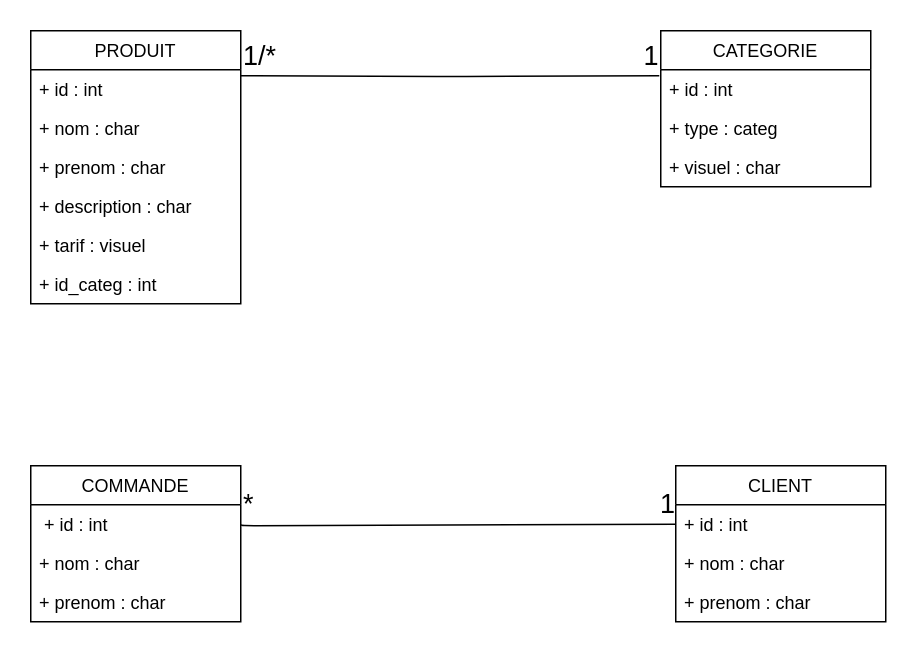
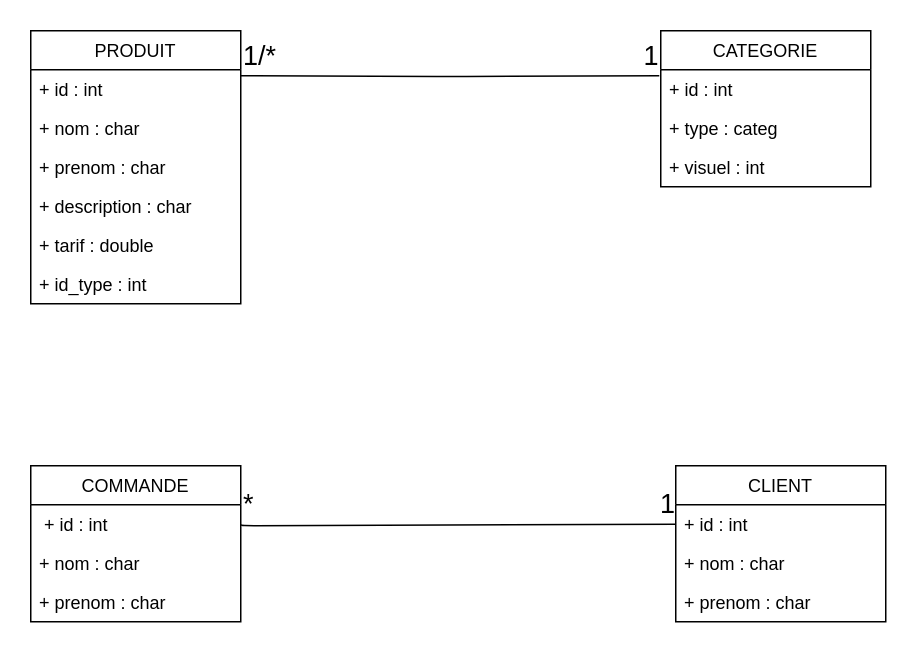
  <mxCell id="0" />
  <mxCell id="1" parent="0" />
  <mxCell id="2" value="CATEGORIE" style="swimlane;fontStyle=0;childLayout=stackLayout;horizontal=1;startSize=26;fillColor=none;horizontalStack=0;resizeParent=1;resizeParentMax=0;resizeLast=0;collapsible=1;marginBottom=0;" vertex="1" parent="1"><mxGeometry x="440" y="20" width="140" height="104" as="geometry" /></mxCell>
  <mxCell id="3" value="+ id : int" style="text;strokeColor=none;fillColor=none;align=left;verticalAlign=top;spacingLeft=4;spacingRight=4;overflow=hidden;rotatable=0;points=[[0,0.5],[1,0.5]];portConstraint=eastwest;" vertex="1" parent="2"><mxGeometry y="26" width="140" height="26" as="geometry" /></mxCell>
  <mxCell id="4" value="+ type : categ" style="text;strokeColor=none;fillColor=none;align=left;verticalAlign=top;spacingLeft=4;spacingRight=4;overflow=hidden;rotatable=0;points=[[0,0.5],[1,0.5]];portConstraint=eastwest;" vertex="1" parent="2"><mxGeometry y="52" width="140" height="26" as="geometry" /></mxCell>
- <mxCell id="5" value="+ visuel : char" style="text;strokeColor=none;fillColor=none;align=left;verticalAlign=top;spacingLeft=4;spacingRight=4;overflow=hidden;rotatable=0;points=[[0,0.5],[1,0.5]];portConstraint=eastwest;" vertex="1" parent="2"><mxGeometry y="78" width="140" height="26" as="geometry" /></mxCell>
+ <mxCell id="5" value="+ visuel : int" style="text;strokeColor=none;fillColor=none;align=left;verticalAlign=top;spacingLeft=4;spacingRight=4;overflow=hidden;rotatable=0;points=[[0,0.5],[1,0.5]];portConstraint=eastwest;" vertex="1" parent="2"><mxGeometry y="78" width="140" height="26" as="geometry" /></mxCell>
  <mxCell id="6" value="PRODUIT" style="swimlane;fontStyle=0;childLayout=stackLayout;horizontal=1;startSize=26;fillColor=none;horizontalStack=0;resizeParent=1;resizeParentMax=0;resizeLast=0;collapsible=1;marginBottom=0;" vertex="1" parent="1"><mxGeometry x="20" y="20" width="140" height="182" as="geometry" /></mxCell>
  <mxCell id="7" value="+ id : int" style="text;strokeColor=none;fillColor=none;align=left;verticalAlign=top;spacingLeft=4;spacingRight=4;overflow=hidden;rotatable=0;points=[[0,0.5],[1,0.5]];portConstraint=eastwest;" vertex="1" parent="6"><mxGeometry y="26" width="140" height="26" as="geometry" /></mxCell>
  <mxCell id="8" value="+ nom : char" style="text;strokeColor=none;fillColor=none;align=left;verticalAlign=top;spacingLeft=4;spacingRight=4;overflow=hidden;rotatable=0;points=[[0,0.5],[1,0.5]];portConstraint=eastwest;" vertex="1" parent="6"><mxGeometry y="52" width="140" height="26" as="geometry" /></mxCell>
  <mxCell id="9" value="+ prenom : char" style="text;strokeColor=none;fillColor=none;align=left;verticalAlign=top;spacingLeft=4;spacingRight=4;overflow=hidden;rotatable=0;points=[[0,0.5],[1,0.5]];portConstraint=eastwest;" vertex="1" parent="6"><mxGeometry y="78" width="140" height="26" as="geometry" /></mxCell>
  <mxCell id="10" value="+ description : char" style="text;strokeColor=none;fillColor=none;align=left;verticalAlign=top;spacingLeft=4;spacingRight=4;overflow=hidden;rotatable=0;points=[[0,0.5],[1,0.5]];portConstraint=eastwest;" vertex="1" parent="6"><mxGeometry y="104" width="140" height="26" as="geometry" /></mxCell>
- <mxCell id="11" value="+ tarif : visuel" style="text;strokeColor=none;fillColor=none;align=left;verticalAlign=top;spacingLeft=4;spacingRight=4;overflow=hidden;rotatable=0;points=[[0,0.5],[1,0.5]];portConstraint=eastwest;" vertex="1" parent="6"><mxGeometry y="130" width="140" height="26" as="geometry" /></mxCell>
- <mxCell id="12" value="+ id_categ : int" style="text;strokeColor=none;fillColor=none;align=left;verticalAlign=top;spacingLeft=4;spacingRight=4;overflow=hidden;rotatable=0;points=[[0,0.5],[1,0.5]];portConstraint=eastwest;" vertex="1" parent="6"><mxGeometry y="156" width="140" height="26" as="geometry" /></mxCell>
+ <mxCell id="11" value="+ tarif : double" style="text;strokeColor=none;fillColor=none;align=left;verticalAlign=top;spacingLeft=4;spacingRight=4;overflow=hidden;rotatable=0;points=[[0,0.5],[1,0.5]];portConstraint=eastwest;" vertex="1" parent="6"><mxGeometry y="130" width="140" height="26" as="geometry" /></mxCell>
+ <mxCell id="12" value="+ id_type : int" style="text;strokeColor=none;fillColor=none;align=left;verticalAlign=top;spacingLeft=4;spacingRight=4;overflow=hidden;rotatable=0;points=[[0,0.5],[1,0.5]];portConstraint=eastwest;" vertex="1" parent="6"><mxGeometry y="156" width="140" height="26" as="geometry" /></mxCell>
  <mxCell id="13" value="" style="endArrow=none;html=1;edgeStyle=orthogonalEdgeStyle;exitX=1;exitY=0.5;exitDx=0;exitDy=0;entryX=0;entryY=0.5;entryDx=0;entryDy=0;" edge="1" parent="1" source="20" target="24"><mxGeometry relative="1" as="geometry"><mxPoint x="160" y="250" as="sourcePoint" /><mxPoint x="420" y="330" as="targetPoint" /><Array as="points"><mxPoint x="160" y="350" /></Array></mxGeometry></mxCell>
  <mxCell id="14" value="&lt;font style=&quot;font-size: 18px&quot;&gt;*&lt;/font&gt;" style="edgeLabel;resizable=0;html=1;align=left;verticalAlign=bottom;" connectable="0" vertex="1" parent="13"><mxGeometry x="-1" relative="1" as="geometry" /></mxCell>
  <mxCell id="15" value="&lt;font style=&quot;font-size: 18px&quot;&gt;1&lt;/font&gt;" style="edgeLabel;resizable=0;html=1;align=right;verticalAlign=bottom;" connectable="0" vertex="1" parent="13"><mxGeometry x="1" relative="1" as="geometry" /></mxCell>
  <mxCell id="16" value="" style="endArrow=none;html=1;edgeStyle=orthogonalEdgeStyle;entryX=-0.007;entryY=0.154;entryDx=0;entryDy=0;entryPerimeter=0;" edge="1" parent="1" target="3"><mxGeometry relative="1" as="geometry"><mxPoint x="160" y="50" as="sourcePoint" /><mxPoint x="438.04" y="50.004" as="targetPoint" /><Array as="points" /></mxGeometry></mxCell>
  <mxCell id="17" value="&lt;font style=&quot;font-size: 18px&quot;&gt;1/*&lt;/font&gt;" style="edgeLabel;resizable=0;html=1;align=left;verticalAlign=bottom;" connectable="0" vertex="1" parent="16"><mxGeometry x="-1" relative="1" as="geometry" /></mxCell>
  <mxCell id="18" value="&lt;font style=&quot;font-size: 18px&quot;&gt;1&lt;/font&gt;" style="edgeLabel;resizable=0;html=1;align=right;verticalAlign=bottom;" connectable="0" vertex="1" parent="16"><mxGeometry x="1" relative="1" as="geometry" /></mxCell>
  <mxCell id="19" value="COMMANDE" style="swimlane;fontStyle=0;childLayout=stackLayout;horizontal=1;startSize=26;fillColor=none;horizontalStack=0;resizeParent=1;resizeParentMax=0;resizeLast=0;collapsible=1;marginBottom=0;" vertex="1" parent="1"><mxGeometry x="20" y="310" width="140" height="104" as="geometry" /></mxCell>
  <mxCell id="20" value=" + id : int" style="text;strokeColor=none;fillColor=none;align=left;verticalAlign=top;spacingLeft=4;spacingRight=4;overflow=hidden;rotatable=0;points=[[0,0.5],[1,0.5]];portConstraint=eastwest;" vertex="1" parent="19"><mxGeometry y="26" width="140" height="26" as="geometry" /></mxCell>
  <mxCell id="21" value="+ nom : char" style="text;strokeColor=none;fillColor=none;align=left;verticalAlign=top;spacingLeft=4;spacingRight=4;overflow=hidden;rotatable=0;points=[[0,0.5],[1,0.5]];portConstraint=eastwest;" vertex="1" parent="19"><mxGeometry y="52" width="140" height="26" as="geometry" /></mxCell>
  <mxCell id="22" value="+ prenom : char" style="text;strokeColor=none;fillColor=none;align=left;verticalAlign=top;spacingLeft=4;spacingRight=4;overflow=hidden;rotatable=0;points=[[0,0.5],[1,0.5]];portConstraint=eastwest;" vertex="1" parent="19"><mxGeometry y="78" width="140" height="26" as="geometry" /></mxCell>
  <mxCell id="23" value="CLIENT" style="swimlane;fontStyle=0;childLayout=stackLayout;horizontal=1;startSize=26;fillColor=none;horizontalStack=0;resizeParent=1;resizeParentMax=0;resizeLast=0;collapsible=1;marginBottom=0;" vertex="1" parent="1"><mxGeometry x="450" y="310" width="140" height="104" as="geometry" /></mxCell>
  <mxCell id="24" value="+ id : int" style="text;strokeColor=none;fillColor=none;align=left;verticalAlign=top;spacingLeft=4;spacingRight=4;overflow=hidden;rotatable=0;points=[[0,0.5],[1,0.5]];portConstraint=eastwest;" vertex="1" parent="23"><mxGeometry y="26" width="140" height="26" as="geometry" /></mxCell>
  <mxCell id="25" value="+ nom : char" style="text;strokeColor=none;fillColor=none;align=left;verticalAlign=top;spacingLeft=4;spacingRight=4;overflow=hidden;rotatable=0;points=[[0,0.5],[1,0.5]];portConstraint=eastwest;" vertex="1" parent="23"><mxGeometry y="52" width="140" height="26" as="geometry" /></mxCell>
  <mxCell id="26" value="+ prenom : char" style="text;strokeColor=none;fillColor=none;align=left;verticalAlign=top;spacingLeft=4;spacingRight=4;overflow=hidden;rotatable=0;points=[[0,0.5],[1,0.5]];portConstraint=eastwest;" vertex="1" parent="23"><mxGeometry y="78" width="140" height="26" as="geometry" /></mxCell>
